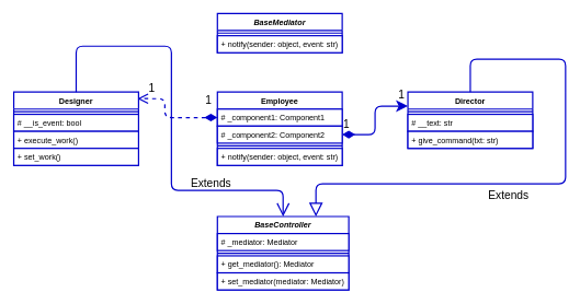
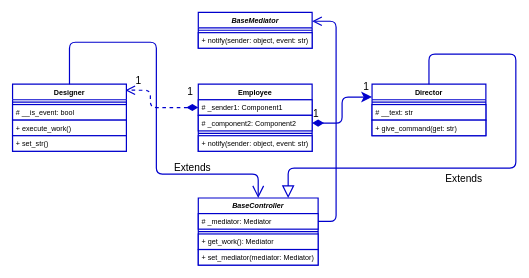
  <mxCell id="0" />
  <mxCell id="1" parent="0" />
  <mxCell id="2" value="BaseMediator" style="swimlane;fontStyle=3;align=center;verticalAlign=top;childLayout=stackLayout;horizontal=1;startSize=26;horizontalStack=0;resizeParent=1;resizeParentMax=0;resizeLast=0;collapsible=1;marginBottom=0;fontColor=#000000;strokeColor=#0000CC;strokeWidth=2;fillColor=#FFFFFF;" parent="1" vertex="1"><mxGeometry x="330" y="20" width="190" height="60" as="geometry" /></mxCell>
  <mxCell id="3" value="" style="line;strokeWidth=2;align=left;verticalAlign=middle;spacingTop=-1;spacingLeft=3;spacingRight=3;rotatable=0;labelPosition=right;points=[];portConstraint=eastwest;fontColor=#000000;strokeColor=#0000CC;fillColor=#FFFFFF;" parent="2" vertex="1"><mxGeometry y="26" width="190" height="8" as="geometry" /></mxCell>
  <mxCell id="4" value="+ notify(sender: object, event: str)" style="text;align=left;verticalAlign=top;spacingLeft=4;spacingRight=4;overflow=hidden;rotatable=0;points=[[0,0.5],[1,0.5]];portConstraint=eastwest;fontColor=#000000;strokeColor=#0000CC;strokeWidth=2;fillColor=#FFFFFF;" parent="2" vertex="1"><mxGeometry y="34" width="190" height="26" as="geometry" /></mxCell>
  <mxCell id="5" value="Employee" style="swimlane;fontStyle=1;align=center;verticalAlign=top;childLayout=stackLayout;horizontal=1;startSize=26;horizontalStack=0;resizeParent=1;resizeParentMax=0;resizeLast=0;collapsible=1;marginBottom=0;fontColor=#000000;strokeColor=#0000CC;strokeWidth=2;fillColor=#FFFFFF;" parent="1" vertex="1"><mxGeometry x="330" y="140" width="190" height="112" as="geometry" /></mxCell>
- <mxCell id="6" value="# _component1: Component1" style="text;align=left;verticalAlign=top;spacingLeft=4;spacingRight=4;overflow=hidden;rotatable=0;points=[[0,0.5],[1,0.5]];portConstraint=eastwest;fontColor=#000000;strokeColor=#0000CC;strokeWidth=2;fillColor=#FFFFFF;" parent="5" vertex="1"><mxGeometry y="26" width="190" height="26" as="geometry" /></mxCell>
+ <mxCell id="6" value="# _sender1: Component1" style="text;align=left;verticalAlign=top;spacingLeft=4;spacingRight=4;overflow=hidden;rotatable=0;points=[[0,0.5],[1,0.5]];portConstraint=eastwest;fontColor=#000000;strokeColor=#0000CC;strokeWidth=2;fillColor=#FFFFFF;" parent="5" vertex="1"><mxGeometry y="26" width="190" height="26" as="geometry" /></mxCell>
  <mxCell id="7" value="# _component2: Component2" style="text;align=left;verticalAlign=top;spacingLeft=4;spacingRight=4;overflow=hidden;rotatable=0;points=[[0,0.5],[1,0.5]];portConstraint=eastwest;fontColor=#000000;strokeColor=#0000CC;strokeWidth=2;fillColor=#FFFFFF;" parent="5" vertex="1"><mxGeometry y="52" width="190" height="26" as="geometry" /></mxCell>
  <mxCell id="8" value="" style="line;strokeWidth=2;align=left;verticalAlign=middle;spacingTop=-1;spacingLeft=3;spacingRight=3;rotatable=0;labelPosition=right;points=[];portConstraint=eastwest;fontColor=#000000;strokeColor=#0000CC;fillColor=#FFFFFF;" parent="5" vertex="1"><mxGeometry y="78" width="190" height="8" as="geometry" /></mxCell>
  <mxCell id="9" value="+ notify(sender: object, event: str)" style="text;align=left;verticalAlign=top;spacingLeft=4;spacingRight=4;overflow=hidden;rotatable=0;points=[[0,0.5],[1,0.5]];portConstraint=eastwest;fontColor=#000000;strokeColor=#0000CC;strokeWidth=2;fillColor=#FFFFFF;" parent="5" vertex="1"><mxGeometry y="86" width="190" height="26" as="geometry" /></mxCell>
  <mxCell id="10" value="Director" style="swimlane;fontStyle=1;align=center;verticalAlign=top;childLayout=stackLayout;horizontal=1;startSize=26;horizontalStack=0;resizeParent=1;resizeParentMax=0;resizeLast=0;collapsible=1;marginBottom=0;fontColor=#000000;strokeColor=#0000CC;strokeWidth=2;fillColor=#FFFFFF;" parent="1" vertex="1"><mxGeometry x="620" y="140" width="190" height="86" as="geometry" /></mxCell>
  <mxCell id="11" value="" style="line;strokeWidth=2;align=left;verticalAlign=middle;spacingTop=-1;spacingLeft=3;spacingRight=3;rotatable=0;labelPosition=right;points=[];portConstraint=eastwest;fontColor=#000000;strokeColor=#0000CC;fillColor=#FFFFFF;" parent="10" vertex="1"><mxGeometry y="26" width="190" height="8" as="geometry" /></mxCell>
  <mxCell id="12" value="# __text: str" style="text;align=left;verticalAlign=top;spacingLeft=4;spacingRight=4;overflow=hidden;rotatable=0;points=[[0,0.5],[1,0.5]];portConstraint=eastwest;fontColor=#000000;strokeColor=#0000CC;strokeWidth=2;fillColor=#FFFFFF;" parent="10" vertex="1"><mxGeometry y="34" width="190" height="26" as="geometry" /></mxCell>
- <mxCell id="13" value="+ give_command(txt: str)" style="text;align=left;verticalAlign=top;spacingLeft=4;spacingRight=4;overflow=hidden;rotatable=0;points=[[0,0.5],[1,0.5]];portConstraint=eastwest;fontColor=#000000;strokeColor=#0000CC;strokeWidth=2;fillColor=#FFFFFF;" parent="10" vertex="1"><mxGeometry y="60" width="190" height="26" as="geometry" /></mxCell>
+ <mxCell id="13" value="+ give_command(get: str)" style="text;align=left;verticalAlign=top;spacingLeft=4;spacingRight=4;overflow=hidden;rotatable=0;points=[[0,0.5],[1,0.5]];portConstraint=eastwest;fontColor=#000000;strokeColor=#0000CC;strokeWidth=2;fillColor=#FFFFFF;" parent="10" vertex="1"><mxGeometry y="60" width="190" height="26" as="geometry" /></mxCell>
  <mxCell id="14" value="BaseController" style="swimlane;fontStyle=3;align=center;verticalAlign=top;childLayout=stackLayout;horizontal=1;startSize=26;horizontalStack=0;resizeParent=1;resizeParentMax=0;resizeLast=0;collapsible=1;marginBottom=0;fontColor=#000000;strokeColor=#0000CC;strokeWidth=2;fillColor=#FFFFFF;" parent="1" vertex="1"><mxGeometry x="330" y="330" width="200" height="112" as="geometry" /></mxCell>
  <mxCell id="15" value="# _mediator: Mediator" style="text;align=left;verticalAlign=top;spacingLeft=4;spacingRight=4;overflow=hidden;rotatable=0;points=[[0,0.5],[1,0.5]];portConstraint=eastwest;fontColor=#000000;strokeColor=#0000CC;strokeWidth=2;fillColor=#FFFFFF;" parent="14" vertex="1"><mxGeometry y="26" width="200" height="26" as="geometry" /></mxCell>
  <mxCell id="16" value="" style="line;strokeWidth=2;align=left;verticalAlign=middle;spacingTop=-1;spacingLeft=3;spacingRight=3;rotatable=0;labelPosition=right;points=[];portConstraint=eastwest;fontColor=#000000;strokeColor=#0000CC;fillColor=#FFFFFF;" parent="14" vertex="1"><mxGeometry y="52" width="200" height="8" as="geometry" /></mxCell>
- <mxCell id="17" value="+ get_mediator(): Mediator" style="text;align=left;verticalAlign=top;spacingLeft=4;spacingRight=4;overflow=hidden;rotatable=0;points=[[0,0.5],[1,0.5]];portConstraint=eastwest;fontColor=#000000;strokeColor=#0000CC;strokeWidth=2;fillColor=#FFFFFF;" parent="14" vertex="1"><mxGeometry y="60" width="200" height="26" as="geometry" /></mxCell>
+ <mxCell id="17" value="+ get_work(): Mediator" style="text;align=left;verticalAlign=top;spacingLeft=4;spacingRight=4;overflow=hidden;rotatable=0;points=[[0,0.5],[1,0.5]];portConstraint=eastwest;fontColor=#000000;strokeColor=#0000CC;strokeWidth=2;fillColor=#FFFFFF;" parent="14" vertex="1"><mxGeometry y="60" width="200" height="26" as="geometry" /></mxCell>
  <mxCell id="18" value="+ set_mediator(mediator: Mediator)" style="text;align=left;verticalAlign=top;spacingLeft=4;spacingRight=4;overflow=hidden;rotatable=0;points=[[0,0.5],[1,0.5]];portConstraint=eastwest;fontColor=#000000;strokeColor=#0000CC;strokeWidth=2;fillColor=#FFFFFF;" parent="14" vertex="1"><mxGeometry y="86" width="200" height="26" as="geometry" /></mxCell>
  <mxCell id="19" value="1" style="endArrow=open;html=1;endSize=12;startArrow=diamondThin;startSize=14;startFill=1;edgeStyle=orthogonalEdgeStyle;align=left;verticalAlign=bottom;exitX=0;exitY=0.5;exitDx=0;exitDy=0;strokeWidth=2;strokeColor=#0000CC;entryX=0.991;entryY=0.09;entryDx=0;entryDy=0;entryPerimeter=0;fontSize=17;fontColor=#000000;labelBackgroundColor=none;dashed=1;" parent="1" source="6" target="20" edge="1"><mxGeometry x="0.236" y="-60" relative="1" as="geometry"><mxPoint x="360" y="240" as="sourcePoint" /><mxPoint x="520" y="240" as="targetPoint" /><Array as="points"><mxPoint x="250" y="179" /><mxPoint x="250" y="150" /></Array><mxPoint as="offset" /></mxGeometry></mxCell>
  <mxCell id="20" value="Designer" style="swimlane;fontStyle=1;align=center;verticalAlign=top;childLayout=stackLayout;horizontal=1;startSize=26;horizontalStack=0;resizeParent=1;resizeParentMax=0;resizeLast=0;collapsible=1;marginBottom=0;fontColor=#000000;strokeColor=#0000CC;strokeWidth=2;fillColor=#FFFFFF;" parent="1" vertex="1"><mxGeometry y="140" width="190" height="112" as="geometry" x="20" /></mxCell>
  <mxCell id="21" value="" style="line;strokeWidth=2;align=left;verticalAlign=middle;spacingTop=-1;spacingLeft=3;spacingRight=3;rotatable=0;labelPosition=right;points=[];portConstraint=eastwest;fontColor=#000000;strokeColor=#0000CC;fillColor=#FFFFFF;" parent="20" vertex="1"><mxGeometry y="26" width="190" height="8" as="geometry" /></mxCell>
  <mxCell id="22" value="# __is_event: bool" style="text;align=left;verticalAlign=top;spacingLeft=4;spacingRight=4;overflow=hidden;rotatable=0;points=[[0,0.5],[1,0.5]];portConstraint=eastwest;fontColor=#000000;strokeColor=#0000CC;strokeWidth=2;fillColor=#FFFFFF;" parent="20" vertex="1"><mxGeometry y="34" width="190" height="26" as="geometry" /></mxCell>
  <mxCell id="23" value="+ execute_work()" style="text;align=left;verticalAlign=top;spacingLeft=4;spacingRight=4;overflow=hidden;rotatable=0;points=[[0,0.5],[1,0.5]];portConstraint=eastwest;fontColor=#000000;strokeColor=#0000CC;strokeWidth=2;fillColor=#FFFFFF;" parent="20" vertex="1"><mxGeometry y="60" width="190" height="26" as="geometry" /></mxCell>
- <mxCell id="24" value="+ set_work()" style="text;align=left;verticalAlign=top;spacingLeft=4;spacingRight=4;overflow=hidden;rotatable=0;points=[[0,0.5],[1,0.5]];portConstraint=eastwest;fontColor=#000000;strokeColor=#0000CC;strokeWidth=2;fillColor=#FFFFFF;" vertex="1" parent="20"><mxGeometry y="86" width="190" height="26" as="geometry" /></mxCell>
+ <mxCell id="24" value="+ set_str()" style="text;align=left;verticalAlign=top;spacingLeft=4;spacingRight=4;overflow=hidden;rotatable=0;points=[[0,0.5],[1,0.5]];portConstraint=eastwest;fontColor=#000000;strokeColor=#0000CC;strokeWidth=2;fillColor=#FFFFFF;" vertex="1" parent="20"><mxGeometry y="86" width="190" height="26" as="geometry" /></mxCell>
  <mxCell id="25" value="1" style="text;html=1;align=center;verticalAlign=middle;resizable=0;points=[];autosize=1;fontSize=17;fontColor=#000000;" parent="1" vertex="1"><mxGeometry x="220" y="120" width="20" height="30" as="geometry" /></mxCell>
  <mxCell id="26" value="1" style="endArrow=classic;html=1;endSize=12;startArrow=diamondThin;startSize=14;startFill=1;edgeStyle=orthogonalEdgeStyle;align=left;verticalAlign=bottom;labelBackgroundColor=none;strokeColor=#0000CC;strokeWidth=2;fontSize=17;fontColor=#000000;exitX=1;exitY=0.5;exitDx=0;exitDy=0;entryX=0;entryY=0.25;entryDx=0;entryDy=0;" parent="1" source="7" target="10" edge="1"><mxGeometry x="-1" y="3" relative="1" as="geometry"><mxPoint x="360" y="240" as="sourcePoint" /><mxPoint x="520" y="240" as="targetPoint" /><Array as="points"><mxPoint x="570" y="205" /><mxPoint x="570" y="162" /></Array></mxGeometry></mxCell>
  <mxCell id="27" value="1" style="text;html=1;align=center;verticalAlign=middle;resizable=0;points=[];autosize=1;fontSize=17;fontColor=#000000;" parent="1" vertex="1"><mxGeometry x="600" y="130" width="20" height="30" as="geometry" /></mxCell>
  <mxCell id="28" value="Extends" style="endArrow=open;endSize=16;endFill=0;html=1;labelBackgroundColor=none;strokeColor=#0000CC;strokeWidth=2;fontSize=17;fontColor=#000000;exitX=0.5;exitY=0;exitDx=0;exitDy=0;entryX=0.5;entryY=0;entryDx=0;entryDy=0;" parent="1" source="20" target="14" edge="1"><mxGeometry x="0.535" y="10" width="160" relative="1" as="geometry"><mxPoint x="360" y="240" as="sourcePoint" /><mxPoint x="520" y="240" as="targetPoint" /><Array as="points"><mxPoint x="115" y="70" /><mxPoint x="260" y="70" /><mxPoint x="260" y="290" /><mxPoint x="430" y="290" /></Array><mxPoint as="offset" /></mxGeometry></mxCell>
  <mxCell id="29" value="Extends" style="endArrow=block;endSize=16;endFill=0;html=1;labelBackgroundColor=none;strokeColor=#0000CC;strokeWidth=2;fontSize=17;fontColor=#000000;entryX=0.75;entryY=0;entryDx=0;entryDy=0;exitX=0.5;exitY=0;exitDx=0;exitDy=0;" parent="1" source="10" target="14" edge="1"><mxGeometry x="0.156" y="18" width="160" relative="1" as="geometry"><mxPoint x="360" y="240" as="sourcePoint" /><mxPoint x="520" y="240" as="targetPoint" /><Array as="points"><mxPoint x="715" y="90" /><mxPoint x="860" y="90" /><mxPoint x="860" y="280" /><mxPoint x="570" y="280" /><mxPoint x="480" y="280" /></Array><mxPoint x="-1" as="offset" /></mxGeometry></mxCell>
+ <mxCell id="30" value="" style="endArrow=open;endFill=1;endSize=12;html=1;labelBackgroundColor=none;strokeColor=#0000CC;strokeWidth=2;fontSize=17;fontColor=#000000;exitX=1;exitY=0.5;exitDx=0;exitDy=0;entryX=1;entryY=0.25;entryDx=0;entryDy=0;" parent="1" source="15" target="2" edge="1"><mxGeometry width="160" relative="1" as="geometry"><mxPoint x="360" y="240" as="sourcePoint" /><mxPoint x="570" y="30" as="targetPoint" /><Array as="points"><mxPoint x="560" y="369" /><mxPoint x="560" y="35" /></Array></mxGeometry></mxCell>
